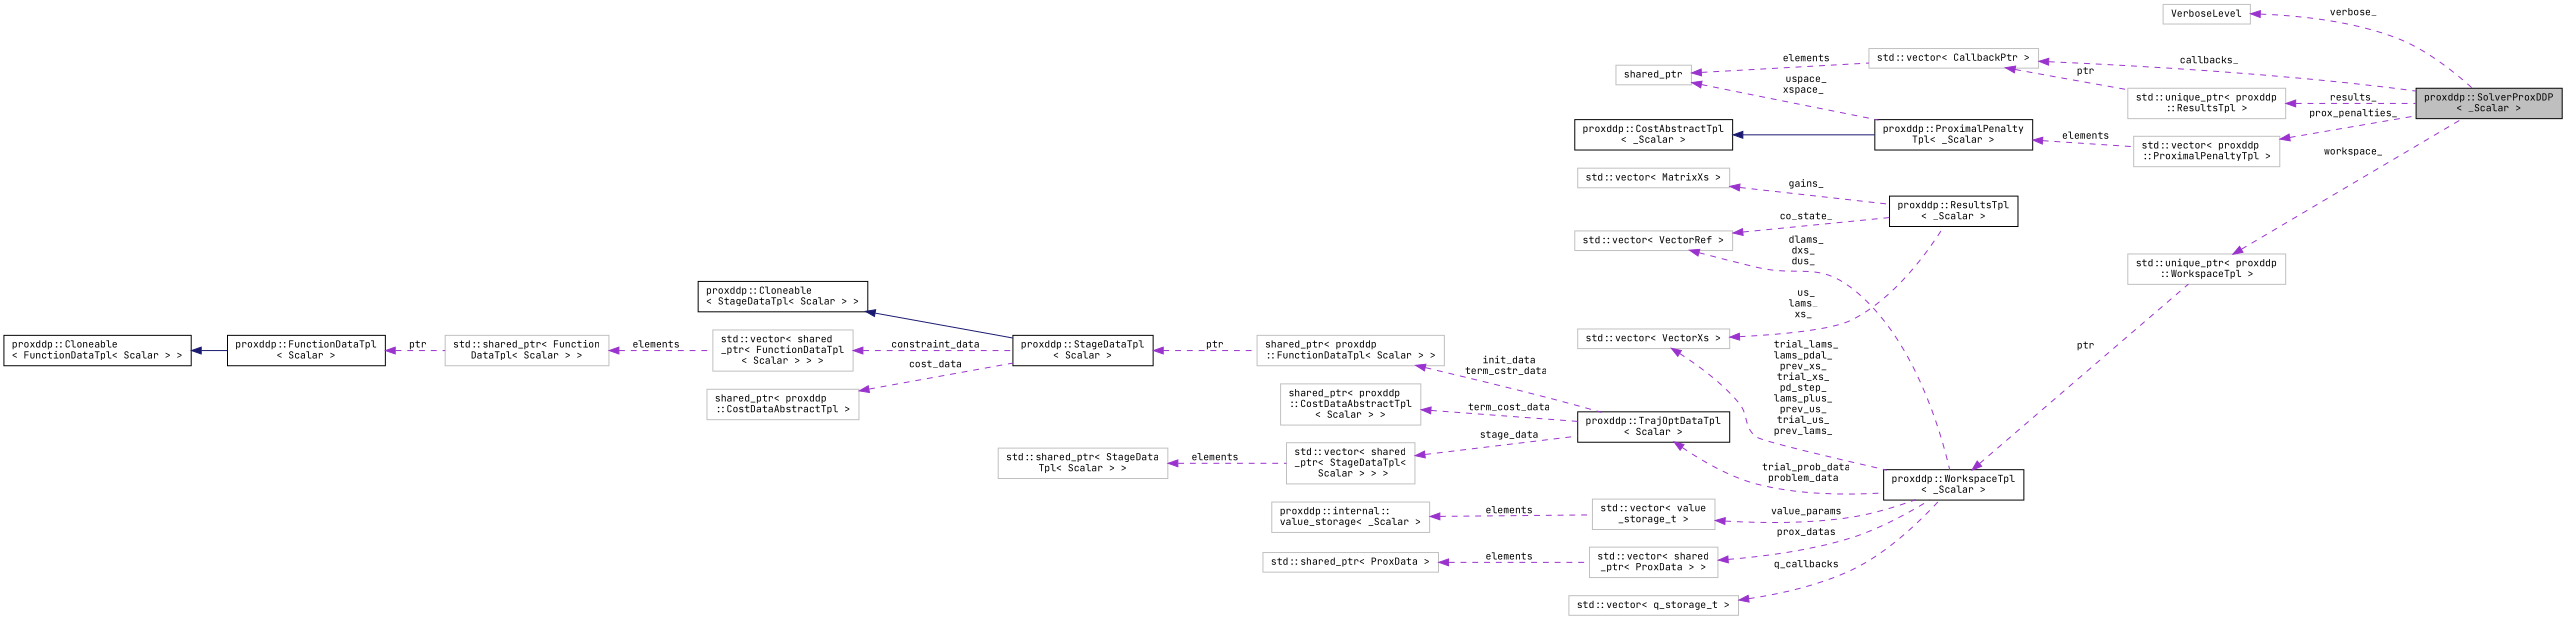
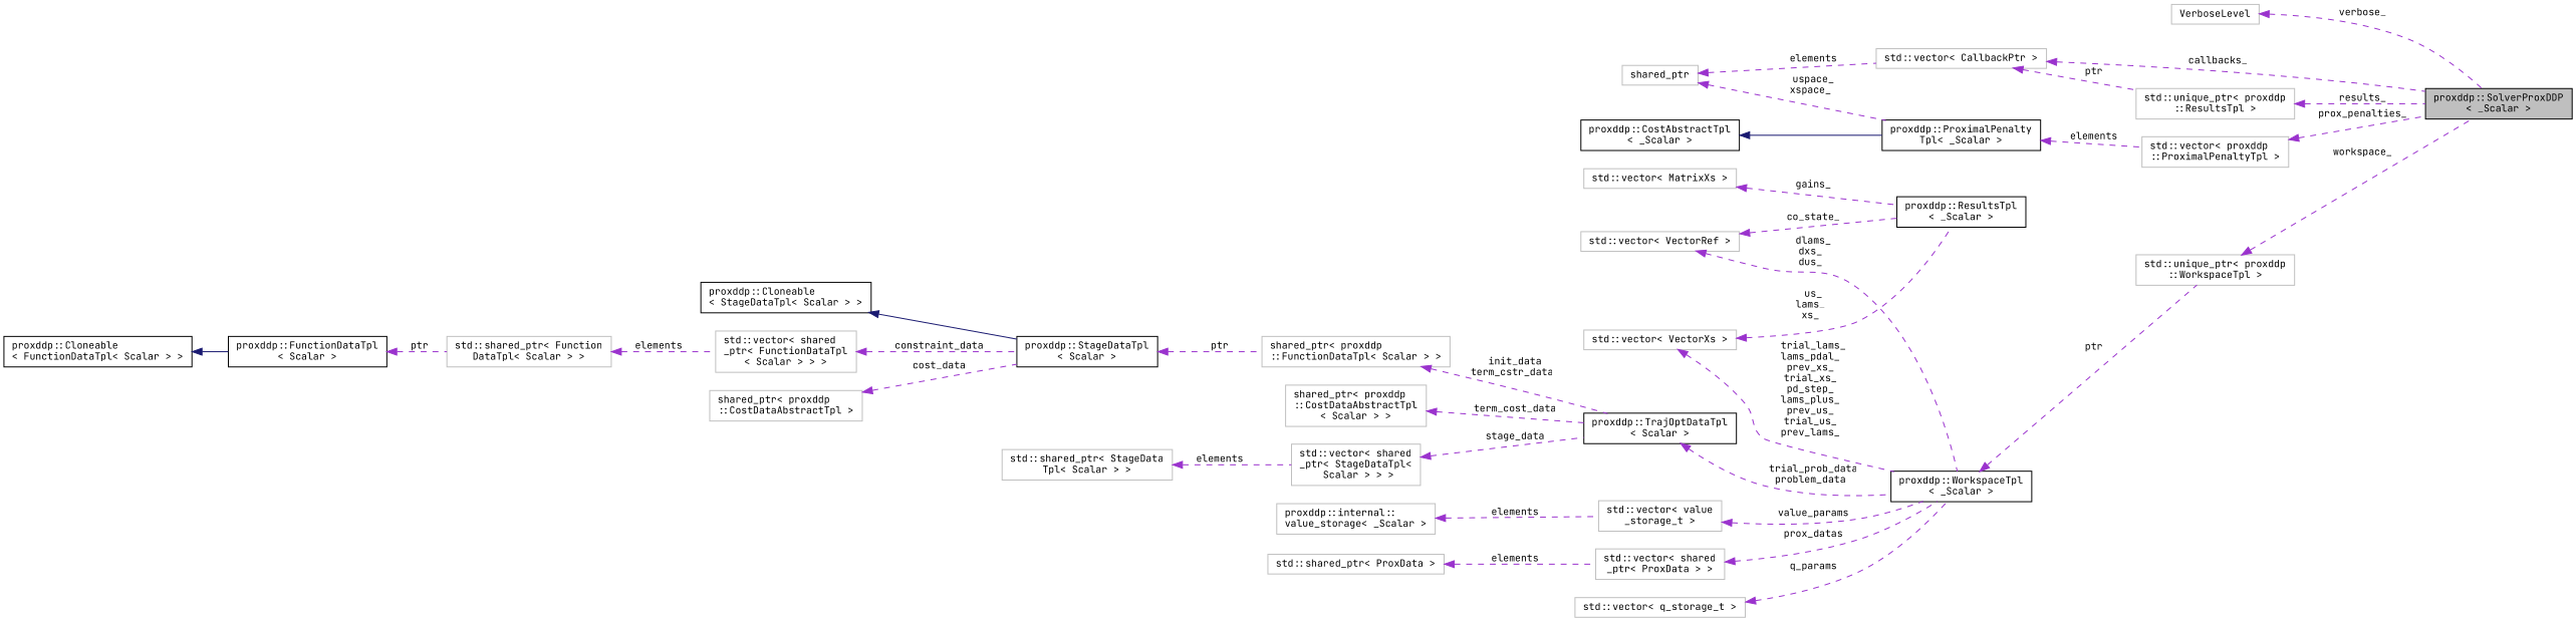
  digraph {
    fontname="JetBrains Mono"
    rankdir=LR
    node [color=grey75 fontname="JetBrains Mono" fontsize=10 shape=record]
    edge [color=darkorchid3 dir=back fontname="JetBrains Mono" fontsize=10 labelfontname=Helvetica labelfontsize=10 style=dashed]
    n1 [color=black fillcolor=grey75 fontcolor=black height=0.2 label="proxddp::SolverProxDDP\l\< _Scalar \>" style=filled width=0.4]
    n2 [height=0.2 label=VerboseLevel width=0.4]
    n3 [height=0.2 label="std::vector\< CallbackPtr \>" width=0.4]
    n4 [height=0.2 label="std::unique_ptr\< proxddp\l::ResultsTpl \>" width=0.4]
    n5 [height=0.2 label=shared_ptr width=0.4]
    n6 [color=black height=0.2 label="proxddp::ProximalPenalty\lTpl\< _Scalar \>" width=0.4]
    n7 [height=0.2 label="std::vector\< proxddp\l::ProximalPenaltyTpl \>" width=0.4]
    n8 [color=black height=0.2 label="proxddp::CostAbstractTpl\l\< _Scalar \>" width=0.4]
    n9 [height=0.2 label="std::unique_ptr\< proxddp\l::WorkspaceTpl \>" width=0.4]
    n10 [color=black height=0.2 label="proxddp::WorkspaceTpl\l\< _Scalar \>" width=0.4]
    n11 [height=0.2 label="std::vector\< value\l_storage_t \>" width=0.4]
    n12 [height=0.2 label="proxddp::internal::\lvalue_storage\< _Scalar \>" width=0.4]
    n13 [height=0.2 label="std::vector\< VectorRef \>" width=0.4]
    n14 [color=black height=0.2 label="proxddp::ResultsTpl\l\< _Scalar \>" width=0.4]
    n15 [height=0.2 label="std::vector\< VectorXs \>" width=0.4]
    n16 [height=0.2 label="std::vector\< q_storage_t \>" width=0.4]
    n17 [color=black height=0.2 label="proxddp::TrajOptDataTpl\l\< Scalar \>" width=0.4]
    n18 [height=0.2 label="std::vector\< shared\l_ptr\< StageDataTpl\<\l Scalar \> \> \>" width=0.4]
    n19 [height=0.2 label="std::shared_ptr\< StageData\lTpl\< Scalar \> \>" width=0.4]
    n20 [color=black height=0.2 label="proxddp::StageDataTpl\l\< Scalar \>" width=0.4]
    n21 [height=0.2 label="shared_ptr\< proxddp\l::FunctionDataTpl\< Scalar \> \>" width=0.4]
    n22 [color=black height=0.2 label="proxddp::Cloneable\l\< StageDataTpl\< Scalar \> \>" width=0.4]
    n23 [height=0.2 label="std::vector\< shared\l_ptr\< FunctionDataTpl\l\< Scalar \> \> \>" width=0.4]
    n24 [height=0.2 label="std::shared_ptr\< Function\lDataTpl\< Scalar \> \>" width=0.4]
    n25 [color=black height=0.2 label="proxddp::FunctionDataTpl\l\< Scalar \>" width=0.4]
    n26 [color=black height=0.2 label="proxddp::Cloneable\l\< FunctionDataTpl\< Scalar \> \>" width=0.4]
    n27 [height=0.2 label="shared_ptr\< proxddp\l::CostDataAbstractTpl \>" width=0.4]
    n28 [height=0.2 label="shared_ptr\< proxddp\l::CostDataAbstractTpl\l\< Scalar \> \>" width=0.4]
    n29 [height=0.2 label="std::vector\< shared\l_ptr\< ProxData \> \>" width=0.4]
    n30 [height=0.2 label="std::shared_ptr\< ProxData \>" width=0.4]
    n31 [height=0.2 label="std::vector\< MatrixXs \>" width=0.4]
    n2 -> n1 [label=" verbose_"]
    n3 -> n1 [label=" callbacks_"]
    n3 -> n4 [label=" ptr"]
    n4 -> n1 [label=" results_"]
    n5 -> n3 [label=" elements"]
    n5 -> n6 [label=" uspace_\nxspace_"]
    n6 -> n7 [label=" elements"]
    n7 -> n1 [label=" prox_penalties_"]
    n8 -> n6 [color=midnightblue style=solid]
    n9 -> n1 [label=" workspace_"]
    n10 -> n9 [label=" ptr"]
    n11 -> n10 [label=" value_params"]
    n12 -> n11 [label=" elements"]
    n13 -> n10 [label=" dlams_\ndxs_\ndus_"]
    n13 -> n14 [label=" co_state_"]
    n15 -> n10 [label=" trial_lams_\nlams_pdal_\nprev_xs_\ntrial_xs_\npd_step_\nlams_plus_\nprev_us_\ntrial_us_\nprev_lams_"]
    n15 -> n14 [label=" us_\nlams_\nxs_"]
-   n16 -> n10 [label=" q_callbacks"]
+   n16 -> n10 [label=" q_params"]
    n17 -> n10 [label=" trial_prob_data\nproblem_data"]
    n18 -> n17 [label=" stage_data"]
    n19 -> n18 [label=" elements"]
    n20 -> n21 [label=" ptr"]
    n21 -> n17 [label=" init_data\nterm_cstr_data"]
    n22 -> n20 [color=midnightblue style=solid]
    n23 -> n20 [label=" constraint_data"]
    n24 -> n23 [label=" elements"]
    n25 -> n24 [label=" ptr"]
    n26 -> n25 [color=midnightblue style=solid]
    n27 -> n20 [label=" cost_data"]
    n28 -> n17 [label=" term_cost_data"]
    n29 -> n10 [label=" prox_datas"]
    n30 -> n29 [label=" elements"]
    n31 -> n14 [label=" gains_"]
  }
